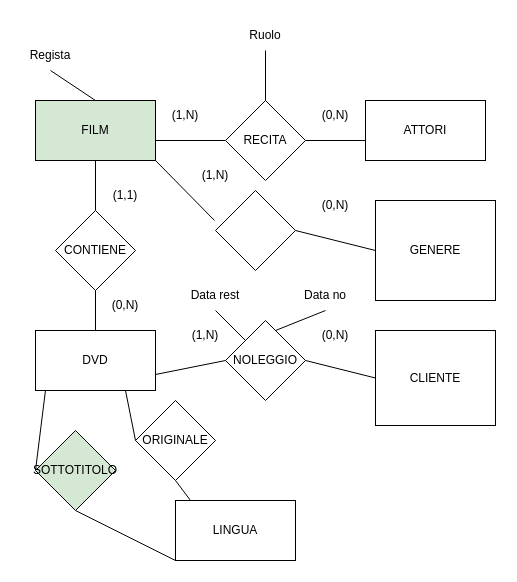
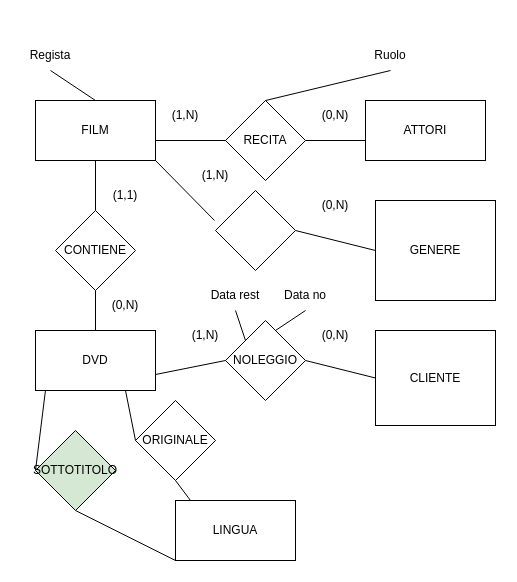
  <mxCell id="0" />
  <mxCell id="1" parent="0" />
- <mxCell id="2" value="FILM" style="rounded=0;whiteSpace=wrap;html=1;fillColor=#d5e8d4;" vertex="1" parent="1"><mxGeometry x="35" y="100" width="120" height="60" as="geometry" /></mxCell>
+ <mxCell id="2" value="FILM" style="rounded=0;whiteSpace=wrap;html=1;" vertex="1" parent="1"><mxGeometry x="35" y="100" width="120" height="60" as="geometry" /></mxCell>
  <mxCell id="3" value="RECITA" style="rhombus;whiteSpace=wrap;html=1;" vertex="1" parent="1"><mxGeometry x="225" y="100" width="80" height="80" as="geometry" /></mxCell>
  <mxCell id="4" value="ATTORI" style="rounded=0;whiteSpace=wrap;html=1;" vertex="1" parent="1"><mxGeometry x="365" y="100" width="120" height="60" as="geometry" /></mxCell>
  <mxCell id="5" value="" style="endArrow=none;html=1;rounded=0;entryX=0;entryY=0.5;entryDx=0;entryDy=0;" edge="1" parent="1" target="3"><mxGeometry width="50" height="50" relative="1" as="geometry"><mxPoint x="155" y="140" as="sourcePoint" /><mxPoint x="205" y="90" as="targetPoint" /></mxGeometry></mxCell>
  <mxCell id="6" value="" style="endArrow=none;html=1;rounded=0;" edge="1" parent="1"><mxGeometry width="50" height="50" relative="1" as="geometry"><mxPoint x="305" y="140" as="sourcePoint" /><mxPoint x="365" y="140" as="targetPoint" /></mxGeometry></mxCell>
  <mxCell id="7" value="(1,N)" style="text;html=1;strokeColor=none;fillColor=none;align=center;verticalAlign=middle;whiteSpace=wrap;rounded=0;" vertex="1" parent="1"><mxGeometry x="155" y="100" width="60" height="30" as="geometry" /></mxCell>
  <mxCell id="8" value="(0,N)" style="text;html=1;strokeColor=none;fillColor=none;align=center;verticalAlign=middle;whiteSpace=wrap;rounded=0;" vertex="1" parent="1"><mxGeometry x="305" y="100" width="60" height="30" as="geometry" /></mxCell>
- <mxCell id="9" value="Ruolo" style="text;html=1;strokeColor=none;fillColor=none;align=center;verticalAlign=middle;whiteSpace=wrap;rounded=0;" vertex="1" parent="1"><mxGeometry x="235" y="20" width="60" height="30" as="geometry" /></mxCell>
+ <mxCell id="9" value="Ruolo" style="text;html=1;strokeColor=none;fillColor=none;align=center;verticalAlign=middle;whiteSpace=wrap;rounded=0;" vertex="1" parent="1"><mxGeometry x="360" y="40" width="60" height="30" as="geometry" /></mxCell>
  <mxCell id="10" value="" style="endArrow=none;html=1;rounded=0;entryX=0.5;entryY=1;entryDx=0;entryDy=0;" edge="1" parent="1" target="9"><mxGeometry width="50" height="50" relative="1" as="geometry"><mxPoint x="265" y="100" as="sourcePoint" /><mxPoint x="315" y="50" as="targetPoint" /></mxGeometry></mxCell>
  <mxCell id="11" value="Regista" style="text;html=1;strokeColor=none;fillColor=none;align=center;verticalAlign=middle;whiteSpace=wrap;rounded=0;" vertex="1" parent="1"><mxGeometry x="20" y="40" width="60" height="30" as="geometry" /></mxCell>
  <mxCell id="12" value="" style="endArrow=none;html=1;rounded=0;entryX=0.5;entryY=1;entryDx=0;entryDy=0;" edge="1" parent="1" target="11"><mxGeometry width="50" height="50" relative="1" as="geometry"><mxPoint x="95" y="100" as="sourcePoint" /><mxPoint x="145" y="50" as="targetPoint" /></mxGeometry></mxCell>
  <mxCell id="13" value="DVD" style="rounded=0;whiteSpace=wrap;html=1;" vertex="1" parent="1"><mxGeometry x="35" y="330" width="120" height="60" as="geometry" /></mxCell>
  <mxCell id="14" value="CONTIENE" style="rhombus;whiteSpace=wrap;html=1;" vertex="1" parent="1"><mxGeometry x="55" y="210" width="80" height="80" as="geometry" /></mxCell>
  <mxCell id="15" value="" style="endArrow=none;html=1;rounded=0;entryX=0.5;entryY=1;entryDx=0;entryDy=0;" edge="1" parent="1" target="14"><mxGeometry width="50" height="50" relative="1" as="geometry"><mxPoint x="95" y="330" as="sourcePoint" /><mxPoint x="145" y="280" as="targetPoint" /></mxGeometry></mxCell>
  <mxCell id="16" value="" style="endArrow=none;html=1;rounded=0;entryX=0.5;entryY=1;entryDx=0;entryDy=0;" edge="1" parent="1" target="2"><mxGeometry width="50" height="50" relative="1" as="geometry"><mxPoint x="95" y="210" as="sourcePoint" /><mxPoint x="145" y="160" as="targetPoint" /></mxGeometry></mxCell>
  <mxCell id="17" value="NOLEGGIO" style="rhombus;whiteSpace=wrap;html=1;" vertex="1" parent="1"><mxGeometry x="225" y="320" width="80" height="80" as="geometry" /></mxCell>
  <mxCell id="18" value="CLIENTE" style="rounded=0;whiteSpace=wrap;html=1;" vertex="1" parent="1"><mxGeometry x="375" y="330" width="120" height="95" as="geometry" /></mxCell>
  <mxCell id="19" value="" style="endArrow=none;html=1;rounded=0;entryX=0;entryY=0.5;entryDx=0;entryDy=0;" edge="1" parent="1" target="17"><mxGeometry width="50" height="50" relative="1" as="geometry"><mxPoint x="155" y="374" as="sourcePoint" /><mxPoint x="205" y="324" as="targetPoint" /></mxGeometry></mxCell>
  <mxCell id="20" value="" style="endArrow=none;html=1;rounded=0;entryX=0;entryY=0.5;entryDx=0;entryDy=0;" edge="1" parent="1" target="18"><mxGeometry width="50" height="50" relative="1" as="geometry"><mxPoint x="305" y="360" as="sourcePoint" /><mxPoint x="355" y="310" as="targetPoint" /></mxGeometry></mxCell>
  <mxCell id="21" value="(1,1)" style="text;html=1;strokeColor=none;fillColor=none;align=center;verticalAlign=middle;whiteSpace=wrap;rounded=0;" vertex="1" parent="1"><mxGeometry x="95" y="180" width="60" height="30" as="geometry" /></mxCell>
  <mxCell id="22" value="(0,N)" style="text;html=1;strokeColor=none;fillColor=none;align=center;verticalAlign=middle;whiteSpace=wrap;rounded=0;" vertex="1" parent="1"><mxGeometry x="95" y="290" width="60" height="30" as="geometry" /></mxCell>
  <mxCell id="23" value="(1,N)" style="text;html=1;strokeColor=none;fillColor=none;align=center;verticalAlign=middle;whiteSpace=wrap;rounded=0;" vertex="1" parent="1"><mxGeometry x="175" y="320" width="60" height="30" as="geometry" /></mxCell>
  <mxCell id="24" value="(0,N)" style="text;html=1;strokeColor=none;fillColor=none;align=center;verticalAlign=middle;whiteSpace=wrap;rounded=0;" vertex="1" parent="1"><mxGeometry x="305" y="320" width="60" height="30" as="geometry" /></mxCell>
  <mxCell id="25" value="" style="rhombus;whiteSpace=wrap;html=1;" vertex="1" parent="1"><mxGeometry x="215" y="190" width="80" height="80" as="geometry" /></mxCell>
  <mxCell id="26" value="GENERE" style="rounded=0;whiteSpace=wrap;html=1;" vertex="1" parent="1"><mxGeometry x="375" y="200" width="120" height="100" as="geometry" /></mxCell>
  <mxCell id="27" value="" style="endArrow=none;html=1;rounded=0;entryX=-0.012;entryY=0.375;entryDx=0;entryDy=0;entryPerimeter=0;" edge="1" parent="1" target="25"><mxGeometry width="50" height="50" relative="1" as="geometry"><mxPoint x="155" y="160" as="sourcePoint" /><mxPoint x="205" y="110" as="targetPoint" /></mxGeometry></mxCell>
  <mxCell id="28" value="" style="endArrow=none;html=1;rounded=0;entryX=0;entryY=0.5;entryDx=0;entryDy=0;" edge="1" parent="1" target="26"><mxGeometry width="50" height="50" relative="1" as="geometry"><mxPoint x="295" y="230" as="sourcePoint" /><mxPoint x="345" y="180" as="targetPoint" /></mxGeometry></mxCell>
  <mxCell id="29" value="(1,N)" style="text;html=1;strokeColor=none;fillColor=none;align=center;verticalAlign=middle;whiteSpace=wrap;rounded=0;" vertex="1" parent="1"><mxGeometry x="185" y="160" width="60" height="30" as="geometry" /></mxCell>
  <mxCell id="30" value="(0,N)" style="text;html=1;strokeColor=none;fillColor=none;align=center;verticalAlign=middle;whiteSpace=wrap;rounded=0;" vertex="1" parent="1"><mxGeometry x="305" y="190" width="60" height="30" as="geometry" /></mxCell>
- <mxCell id="31" value="Data rest" style="text;html=1;strokeColor=none;fillColor=none;align=center;verticalAlign=middle;whiteSpace=wrap;rounded=0;" vertex="1" parent="1"><mxGeometry x="185" y="280" width="60" height="30" as="geometry" /></mxCell>
- <mxCell id="32" value="Data no" style="text;html=1;strokeColor=none;fillColor=none;align=center;verticalAlign=middle;whiteSpace=wrap;rounded=0;" vertex="1" parent="1"><mxGeometry x="295" y="280" width="60" height="30" as="geometry" /></mxCell>
+ <mxCell id="31" value="Data rest" style="text;html=1;strokeColor=none;fillColor=none;align=center;verticalAlign=middle;whiteSpace=wrap;rounded=0;" vertex="1" parent="1"><mxGeometry x="205" y="280" width="60" height="30" as="geometry" /></mxCell>
+ <mxCell id="32" value="Data no" style="text;html=1;strokeColor=none;fillColor=none;align=center;verticalAlign=middle;whiteSpace=wrap;rounded=0;" vertex="1" parent="1"><mxGeometry x="275" y="280" width="60" height="30" as="geometry" /></mxCell>
  <mxCell id="33" value="" style="endArrow=none;html=1;rounded=0;entryX=0.5;entryY=1;entryDx=0;entryDy=0;" edge="1" parent="1" target="32"><mxGeometry width="50" height="50" relative="1" as="geometry"><mxPoint x="275" y="330" as="sourcePoint" /><mxPoint x="325" y="280" as="targetPoint" /></mxGeometry></mxCell>
  <mxCell id="34" value="" style="endArrow=none;html=1;rounded=0;entryX=0.5;entryY=1;entryDx=0;entryDy=0;" edge="1" parent="1" target="31"><mxGeometry width="50" height="50" relative="1" as="geometry"><mxPoint x="245" y="340" as="sourcePoint" /><mxPoint x="295" y="290" as="targetPoint" /></mxGeometry></mxCell>
  <mxCell id="35" value="LINGUA" style="rounded=0;whiteSpace=wrap;html=1;" vertex="1" parent="1"><mxGeometry x="175" y="500" width="120" height="60" as="geometry" /></mxCell>
  <mxCell id="36" value="SOTTOTITOLO" style="rhombus;whiteSpace=wrap;html=1;fillColor=#d5e8d4;" vertex="1" parent="1"><mxGeometry x="35" y="430" width="80" height="80" as="geometry" /></mxCell>
  <mxCell id="37" value="ORIGINALE" style="rhombus;whiteSpace=wrap;html=1;" vertex="1" parent="1"><mxGeometry x="135" y="400" width="80" height="80" as="geometry" /></mxCell>
  <mxCell id="38" value="" style="endArrow=none;html=1;rounded=0;entryX=0.083;entryY=1;entryDx=0;entryDy=0;entryPerimeter=0;" edge="1" parent="1" target="13"><mxGeometry width="50" height="50" relative="1" as="geometry"><mxPoint x="35" y="470" as="sourcePoint" /><mxPoint x="85" y="420" as="targetPoint" /></mxGeometry></mxCell>
  <mxCell id="39" value="" style="endArrow=none;html=1;rounded=0;entryX=0;entryY=1;entryDx=0;entryDy=0;" edge="1" parent="1" target="35"><mxGeometry width="50" height="50" relative="1" as="geometry"><mxPoint x="75" y="510" as="sourcePoint" /><mxPoint x="125" y="460" as="targetPoint" /></mxGeometry></mxCell>
  <mxCell id="40" value="" style="endArrow=none;html=1;rounded=0;entryX=0.5;entryY=1;entryDx=0;entryDy=0;" edge="1" parent="1" target="37"><mxGeometry width="50" height="50" relative="1" as="geometry"><mxPoint x="190" y="500" as="sourcePoint" /><mxPoint x="240" y="450" as="targetPoint" /></mxGeometry></mxCell>
  <mxCell id="41" value="" style="endArrow=none;html=1;rounded=0;entryX=0.75;entryY=1;entryDx=0;entryDy=0;" edge="1" parent="1" target="13"><mxGeometry width="50" height="50" relative="1" as="geometry"><mxPoint x="135" y="440" as="sourcePoint" /><mxPoint x="185" y="390" as="targetPoint" /></mxGeometry></mxCell>
